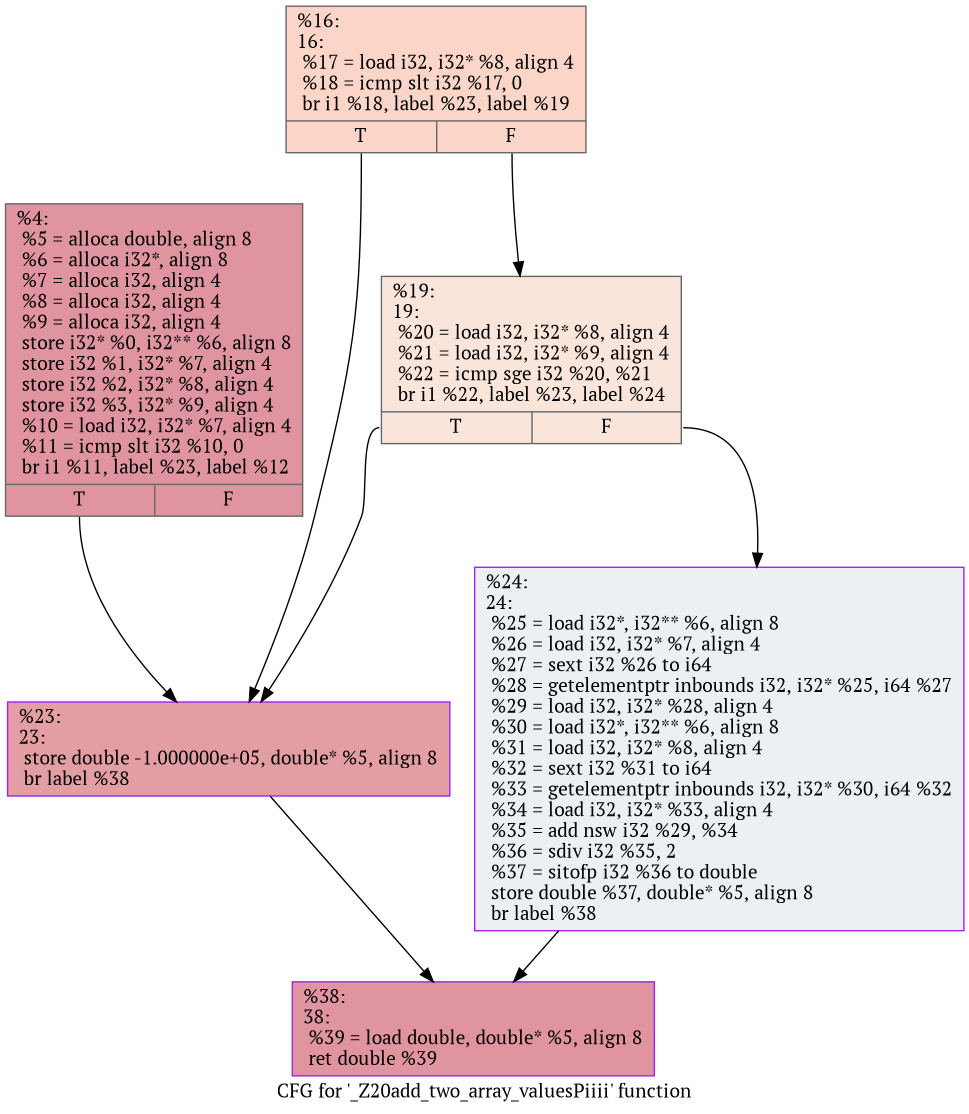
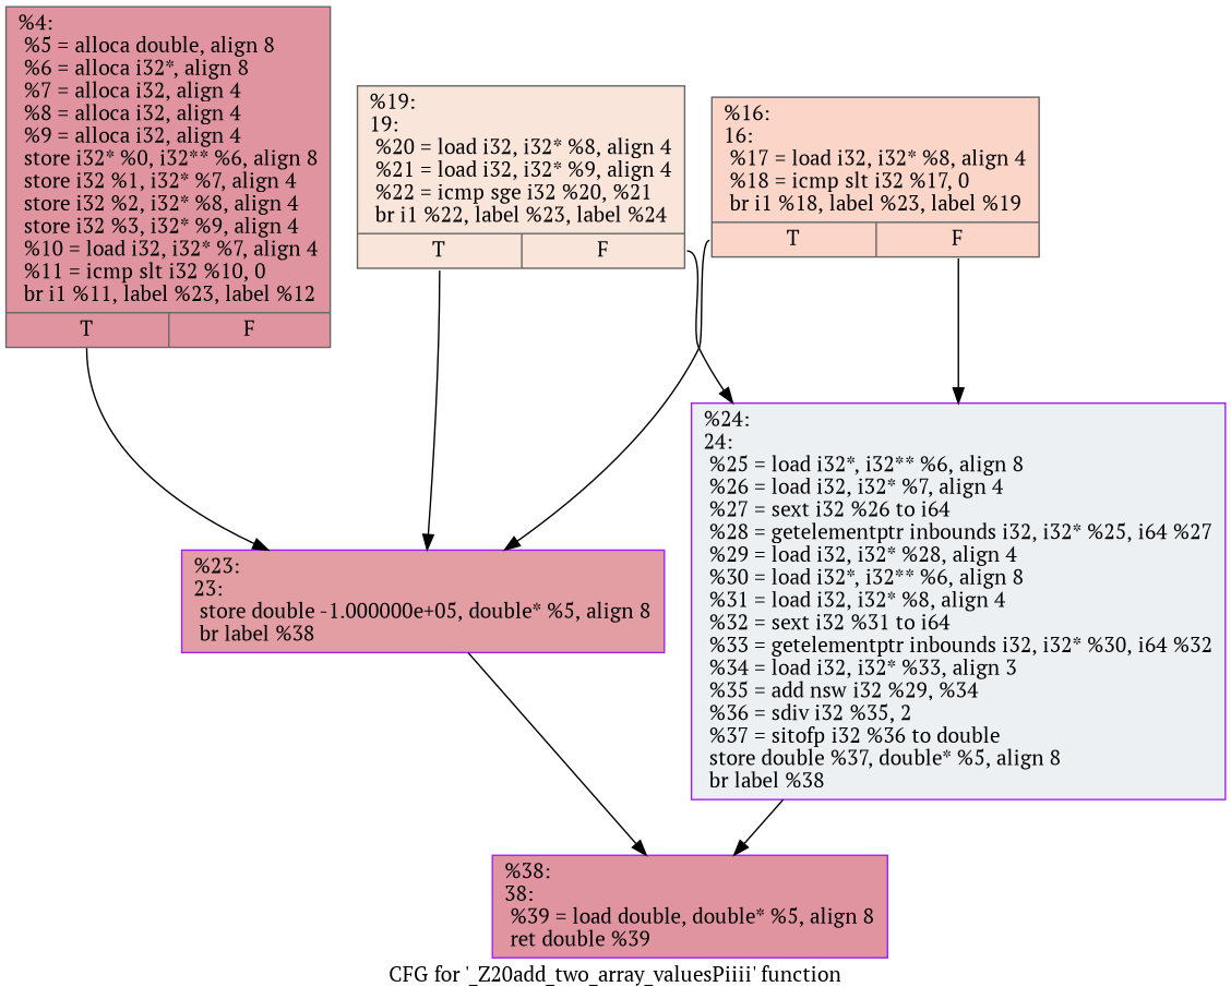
  digraph {
    fontname="PT Serif"
    label="CFG for '_Z20add_two_array_valuesPiiii' function"
    node [color=gray40 fillcolor="#b70d2870" fontname="PT Serif" shape=record style=filled]
    edge [fontname="PT Serif" tailport=s0]
    n1 [label="{%4:\l  %5 = alloca double, align 8\l  %6 = alloca i32*, align 8\l  %7 = alloca i32, align 4\l  %8 = alloca i32, align 4\l  %9 = alloca i32, align 4\l  store i32* %0, i32** %6, align 8\l  store i32 %1, i32* %7, align 4\l  store i32 %2, i32* %8, align 4\l  store i32 %3, i32* %9, align 4\l  %10 = load i32, i32* %7, align 4\l  %11 = icmp slt i32 %10, 0\l  br i1 %11, label %23, label %12\l|{<s0>T|<s1>F}}"]
    n2 [color=purple fillcolor="#be242e70" label="{%23:\l23:                                               \l  store double -1.000000e+05, double* %5, align 8\l  br label %38\l}"]
    n3 [color=purple label="{%38:\l38:                                               \l  %39 = load double, double* %5, align 8\l  ret double %39\l}"]
    n4 [fillcolor="#f5a08170" label="{%16:\l16:                                               \l  %17 = load i32, i32* %8, align 4\l  %18 = icmp slt i32 %17, 0\l  br i1 %18, label %23, label %19\l|{<s0>T|<s1>F}}"]
    n5 [fillcolor="#f4c5ad70" label="{%19:\l19:                                               \l  %20 = load i32, i32* %8, align 4\l  %21 = load i32, i32* %9, align 4\l  %22 = icmp sge i32 %20, %21\l  br i1 %22, label %23, label %24\l|{<s0>T|<s1>F}}"]
-   n6 [color=purple fillcolor="#d6dce470" label="{%24:\l24:                                               \l  %25 = load i32*, i32** %6, align 8\l  %26 = load i32, i32* %7, align 4\l  %27 = sext i32 %26 to i64\l  %28 = getelementptr inbounds i32, i32* %25, i64 %27\l  %29 = load i32, i32* %28, align 4\l  %30 = load i32*, i32** %6, align 8\l  %31 = load i32, i32* %8, align 4\l  %32 = sext i32 %31 to i64\l  %33 = getelementptr inbounds i32, i32* %30, i64 %32\l  %34 = load i32, i32* %33, align 4\l  %35 = add nsw i32 %29, %34\l  %36 = sdiv i32 %35, 2\l  %37 = sitofp i32 %36 to double\l  store double %37, double* %5, align 8\l  br label %38\l}"]
+   n6 [color=purple fillcolor="#d6dce470" label="{%24:\l24:                                               \l  %25 = load i32*, i32** %6, align 8\l  %26 = load i32, i32* %7, align 4\l  %27 = sext i32 %26 to i64\l  %28 = getelementptr inbounds i32, i32* %25, i64 %27\l  %29 = load i32, i32* %28, align 4\l  %30 = load i32*, i32** %6, align 8\l  %31 = load i32, i32* %8, align 4\l  %32 = sext i32 %31 to i64\l  %33 = getelementptr inbounds i32, i32* %30, i64 %32\l  %34 = load i32, i32* %33, align 3\l  %35 = add nsw i32 %29, %34\l  %36 = sdiv i32 %35, 2\l  %37 = sitofp i32 %36 to double\l  store double %37, double* %5, align 8\l  br label %38\l}"]
    n1 -> n2
    n2 -> n3
    n4 -> n2
-   n4 -> n5 [tailport=s1]
+   n4 -> n6 [tailport=s1]
    n5 -> n2
    n5 -> n6 [tailport=s1]
    n6 -> n3
  }
